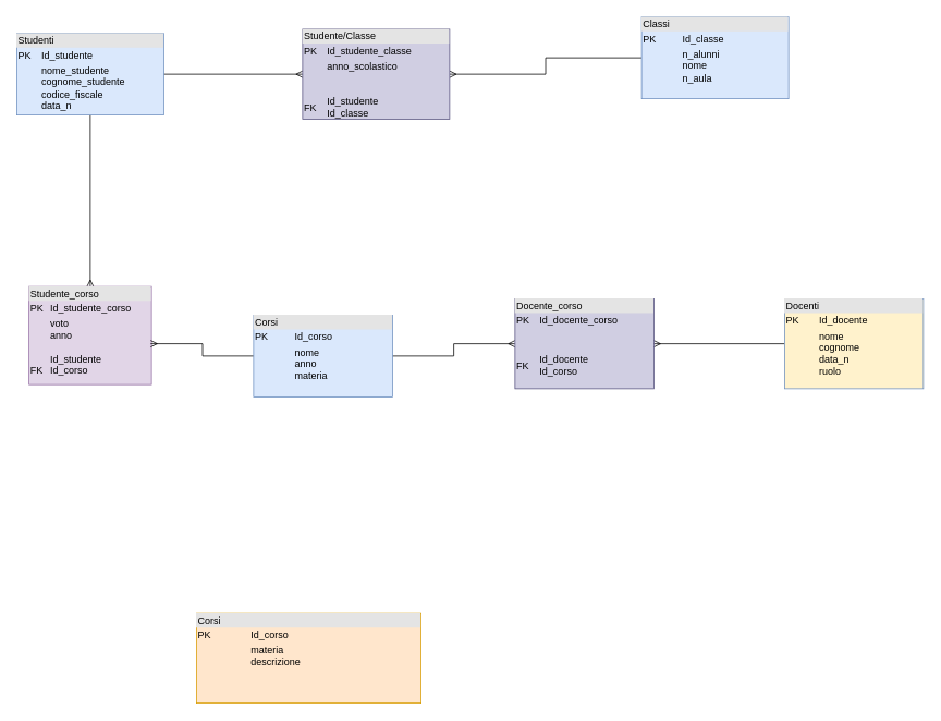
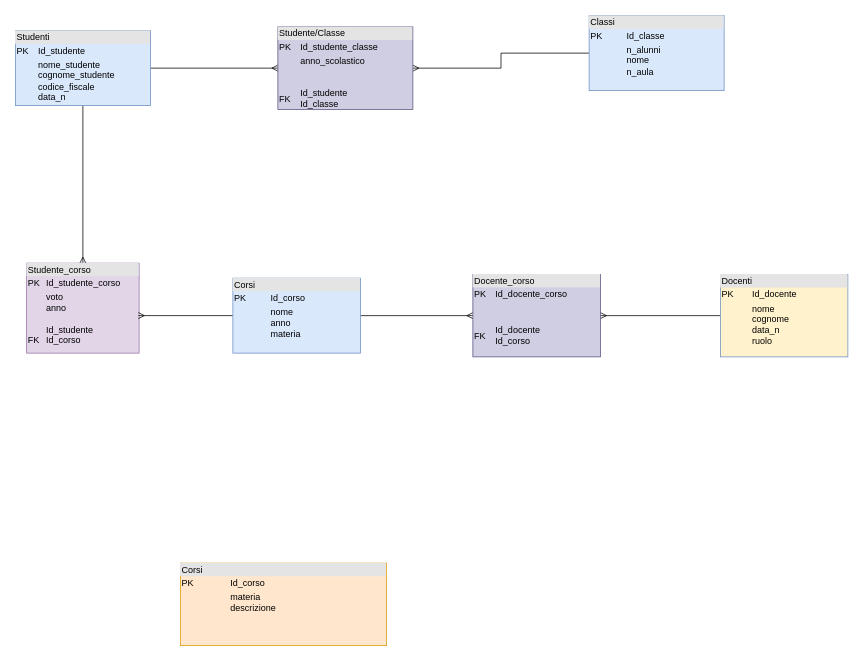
  <mxCell id="0" />
  <mxCell id="1" parent="0" />
  <mxCell id="2" style="edgeStyle=orthogonalEdgeStyle;rounded=0;orthogonalLoop=1;jettySize=auto;html=1;entryX=0;entryY=0.5;entryDx=0;entryDy=0;endArrow=ERmany;endFill=0;" edge="1" parent="1" source="4" target="8"><mxGeometry relative="1" as="geometry" /></mxCell>
  <mxCell id="3" style="edgeStyle=orthogonalEdgeStyle;rounded=0;orthogonalLoop=1;jettySize=auto;html=1;entryX=0.5;entryY=0;entryDx=0;entryDy=0;startArrow=none;startFill=0;endArrow=ERmany;endFill=0;" edge="1" parent="1" source="4" target="9"><mxGeometry relative="1" as="geometry" /></mxCell>
  <mxCell id="4" value="&lt;div style=&quot;box-sizing: border-box ; width: 100% ; background: #e4e4e4 ; padding: 2px&quot;&gt;Studenti&lt;/div&gt;&lt;table style=&quot;width: 100% ; font-size: 1em&quot; cellpadding=&quot;2&quot; cellspacing=&quot;0&quot;&gt;&lt;tbody&gt;&lt;tr&gt;&lt;td&gt;PK&lt;/td&gt;&lt;td&gt;Id_studente&lt;br&gt;&lt;/td&gt;&lt;/tr&gt;&lt;tr&gt;&lt;td&gt;&lt;br&gt;&lt;br&gt;&lt;/td&gt;&lt;td&gt;nome_studente&amp;nbsp;&lt;br&gt;cognome_studente&lt;br&gt;codice_fiscale&lt;br&gt;data_n&lt;br&gt;&lt;br&gt;&lt;br&gt;&lt;/td&gt;&lt;/tr&gt;&lt;/tbody&gt;&lt;/table&gt;" style="verticalAlign=top;align=left;overflow=fill;html=1;fillColor=#dae8fc;strokeColor=#6c8ebf;" vertex="1" parent="1"><mxGeometry x="20" y="40" width="180" height="100" as="geometry" /></mxCell>
  <mxCell id="5" style="edgeStyle=orthogonalEdgeStyle;rounded=0;orthogonalLoop=1;jettySize=auto;html=1;entryX=1;entryY=0.5;entryDx=0;entryDy=0;endArrow=ERmany;endFill=0;startArrow=none;startFill=0;" edge="1" parent="1" source="6" target="8"><mxGeometry relative="1" as="geometry" /></mxCell>
  <mxCell id="6" value="&lt;div style=&quot;box-sizing: border-box ; width: 100% ; background: #e4e4e4 ; padding: 2px&quot;&gt;Classi&lt;/div&gt;&lt;table style=&quot;width: 100% ; font-size: 1em&quot; cellpadding=&quot;2&quot; cellspacing=&quot;0&quot;&gt;&lt;tbody&gt;&lt;tr&gt;&lt;td&gt;PK&lt;/td&gt;&lt;td&gt;Id_classe&lt;br&gt;&lt;/td&gt;&lt;/tr&gt;&lt;tr&gt;&lt;td&gt;&lt;br&gt;&lt;br&gt;&lt;/td&gt;&lt;td&gt;n_alunni&lt;br&gt;nome&lt;br&gt;n_aula&lt;br&gt;&lt;br&gt;&lt;/td&gt;&lt;/tr&gt;&lt;/tbody&gt;&lt;/table&gt;" style="verticalAlign=top;align=left;overflow=fill;html=1;fillColor=#dae8fc;strokeColor=#6c8ebf;" vertex="1" parent="1"><mxGeometry x="785" y="20" width="180" height="100" as="geometry" /></mxCell>
  <mxCell id="7" value="&lt;div style=&quot;box-sizing: border-box ; width: 100% ; background: #e4e4e4 ; padding: 2px&quot;&gt;Corsi&lt;/div&gt;&lt;table style=&quot;width: 100% ; font-size: 1em&quot; cellpadding=&quot;2&quot; cellspacing=&quot;0&quot;&gt;&lt;tbody&gt;&lt;tr&gt;&lt;td&gt;PK&lt;/td&gt;&lt;td&gt;Id_corso&lt;br&gt;&lt;/td&gt;&lt;/tr&gt;&lt;tr&gt;&lt;td&gt;&lt;/td&gt;&lt;td&gt;materia&lt;br&gt;descrizione&lt;br&gt;&lt;br&gt;&lt;br&gt;&lt;br&gt;&lt;/td&gt;&lt;/tr&gt;&lt;/tbody&gt;&lt;/table&gt;" style="verticalAlign=top;align=left;overflow=fill;html=1;fillColor=#ffe6cc;strokeColor=#d79b00;" vertex="1" parent="1"><mxGeometry x="240" y="750" width="275" height="110" as="geometry" /></mxCell>
  <mxCell id="8" value="&lt;div style=&quot;box-sizing: border-box ; width: 100% ; background: #e4e4e4 ; padding: 2px&quot;&gt;Studente/Classe&lt;/div&gt;&lt;table style=&quot;width: 100% ; font-size: 1em&quot; cellpadding=&quot;2&quot; cellspacing=&quot;0&quot;&gt;&lt;tbody&gt;&lt;tr&gt;&lt;td&gt;PK&lt;/td&gt;&lt;td&gt;Id_studente_classe&lt;br&gt;&lt;/td&gt;&lt;/tr&gt;&lt;tr&gt;&lt;td&gt;FK&lt;br&gt;&lt;br&gt;&lt;/td&gt;&lt;td&gt;anno_scolastico&lt;br&gt;&lt;br&gt;&lt;br&gt;Id_studente&lt;br&gt;Id_classe&lt;br&gt;&lt;br&gt;&lt;br&gt;&lt;br&gt;&lt;br&gt;&lt;/td&gt;&lt;/tr&gt;&lt;/tbody&gt;&lt;/table&gt;" style="verticalAlign=top;align=left;overflow=fill;html=1;fillColor=#d0cee2;strokeColor=#56517e;" vertex="1" parent="1"><mxGeometry x="370" y="35" width="180" height="110" as="geometry" /></mxCell>
  <mxCell id="9" value="&lt;div style=&quot;box-sizing: border-box ; width: 100% ; background: #e4e4e4 ; padding: 2px&quot;&gt;Studente_corso&lt;/div&gt;&lt;table style=&quot;width: 100% ; font-size: 1em&quot; cellpadding=&quot;2&quot; cellspacing=&quot;0&quot;&gt;&lt;tbody&gt;&lt;tr&gt;&lt;td&gt;PK&lt;/td&gt;&lt;td&gt;Id_studente_corso&lt;br&gt;&lt;/td&gt;&lt;/tr&gt;&lt;tr&gt;&lt;td&gt;&lt;br&gt;FK&lt;/td&gt;&lt;td&gt;voto&lt;br&gt;anno&lt;br&gt;&lt;br&gt;Id_studente&lt;br&gt;Id_corso&lt;br&gt;&lt;br&gt;&lt;br&gt;&lt;br&gt;&lt;/td&gt;&lt;/tr&gt;&lt;/tbody&gt;&lt;/table&gt;" style="verticalAlign=top;align=left;overflow=fill;html=1;fillColor=#e1d5e7;strokeColor=#9673a6;" vertex="1" parent="1"><mxGeometry x="35" y="350" width="150" height="120" as="geometry" /></mxCell>
  <mxCell id="10" style="edgeStyle=orthogonalEdgeStyle;rounded=0;orthogonalLoop=1;jettySize=auto;html=1;entryX=0.993;entryY=0.583;entryDx=0;entryDy=0;entryPerimeter=0;startArrow=none;startFill=0;endArrow=ERmany;endFill=0;" edge="1" parent="1" source="12" target="9"><mxGeometry relative="1" as="geometry" /></mxCell>
  <mxCell id="11" style="edgeStyle=orthogonalEdgeStyle;rounded=0;orthogonalLoop=1;jettySize=auto;html=1;entryX=0;entryY=0.5;entryDx=0;entryDy=0;startArrow=none;startFill=0;endArrow=ERmany;endFill=0;" edge="1" parent="1" source="12" target="15"><mxGeometry relative="1" as="geometry" /></mxCell>
- <mxCell id="12" value="&lt;div style=&quot;box-sizing: border-box ; width: 100% ; background: #e4e4e4 ; padding: 2px&quot;&gt;Corsi&lt;/div&gt;&lt;table style=&quot;width: 100% ; font-size: 1em&quot; cellpadding=&quot;2&quot; cellspacing=&quot;0&quot;&gt;&lt;tbody&gt;&lt;tr&gt;&lt;td&gt;PK&lt;/td&gt;&lt;td&gt;Id_corso&lt;br&gt;&lt;/td&gt;&lt;/tr&gt;&lt;tr&gt;&lt;td&gt;&lt;/td&gt;&lt;td&gt;nome&lt;br&gt;anno&lt;br&gt;materia&lt;br&gt;&lt;br&gt;&lt;br&gt;&lt;br&gt;&lt;br&gt;&lt;/td&gt;&lt;/tr&gt;&lt;/tbody&gt;&lt;/table&gt;" style="verticalAlign=top;align=left;overflow=fill;html=1;fillColor=#dae8fc;strokeColor=#6c8ebf;" vertex="1" parent="1"><mxGeometry x="310" y="385" width="170" height="100" as="geometry" /></mxCell>
+ <mxCell id="12" value="&lt;div style=&quot;box-sizing: border-box ; width: 100% ; background: #e4e4e4 ; padding: 2px&quot;&gt;Corsi&lt;/div&gt;&lt;table style=&quot;width: 100% ; font-size: 1em&quot; cellpadding=&quot;2&quot; cellspacing=&quot;0&quot;&gt;&lt;tbody&gt;&lt;tr&gt;&lt;td&gt;PK&lt;/td&gt;&lt;td&gt;Id_corso&lt;br&gt;&lt;/td&gt;&lt;/tr&gt;&lt;tr&gt;&lt;td&gt;&lt;/td&gt;&lt;td&gt;nome&lt;br&gt;anno&lt;br&gt;materia&lt;br&gt;&lt;br&gt;&lt;br&gt;&lt;br&gt;&lt;br&gt;&lt;/td&gt;&lt;/tr&gt;&lt;/tbody&gt;&lt;/table&gt;" style="verticalAlign=top;align=left;overflow=fill;html=1;fillColor=#dae8fc;strokeColor=#6c8ebf;" vertex="1" parent="1"><mxGeometry x="310" y="370" width="170" height="100" as="geometry" /></mxCell>
  <mxCell id="13" style="edgeStyle=orthogonalEdgeStyle;rounded=0;orthogonalLoop=1;jettySize=auto;html=1;entryX=1;entryY=0.5;entryDx=0;entryDy=0;startArrow=none;startFill=0;endArrow=ERmany;endFill=0;" edge="1" parent="1" source="14" target="15"><mxGeometry relative="1" as="geometry" /></mxCell>
  <mxCell id="14" value="&lt;div style=&quot;box-sizing: border-box ; width: 100% ; background: #e4e4e4 ; padding: 2px&quot;&gt;Docenti&lt;/div&gt;&lt;table style=&quot;width: 100% ; font-size: 1em&quot; cellpadding=&quot;2&quot; cellspacing=&quot;0&quot;&gt;&lt;tbody&gt;&lt;tr&gt;&lt;td&gt;PK&lt;/td&gt;&lt;td&gt;Id_docente&lt;br&gt;&lt;/td&gt;&lt;/tr&gt;&lt;tr&gt;&lt;td&gt;&lt;/td&gt;&lt;td&gt;nome&lt;br&gt;cognome&lt;br&gt;data_n&lt;br&gt;ruolo&lt;br&gt;&lt;br&gt;&lt;br&gt;&lt;br&gt;&lt;br&gt;&lt;br&gt;&lt;/td&gt;&lt;/tr&gt;&lt;/tbody&gt;&lt;/table&gt;" style="verticalAlign=top;align=left;overflow=fill;html=1;fillColor=#fff2cc;strokeColor=#6c8ebf;" vertex="1" parent="1"><mxGeometry x="960" y="365" width="170" height="110" as="geometry" /></mxCell>
  <mxCell id="15" value="&lt;div style=&quot;box-sizing: border-box ; width: 100% ; background: #e4e4e4 ; padding: 2px&quot;&gt;Docente_corso&lt;/div&gt;&lt;table style=&quot;width: 100% ; font-size: 1em&quot; cellpadding=&quot;2&quot; cellspacing=&quot;0&quot;&gt;&lt;tbody&gt;&lt;tr&gt;&lt;td&gt;PK&lt;/td&gt;&lt;td&gt;Id_docente_corso&lt;br&gt;&lt;/td&gt;&lt;/tr&gt;&lt;tr&gt;&lt;td&gt;FK&lt;/td&gt;&lt;td&gt;&lt;br&gt;&lt;br&gt;Id_docente&lt;br&gt;Id_corso&lt;br&gt;&lt;br&gt;&lt;br&gt;&lt;/td&gt;&lt;/tr&gt;&lt;/tbody&gt;&lt;/table&gt;" style="verticalAlign=top;align=left;overflow=fill;html=1;fillColor=#d0cee2;strokeColor=#56517e;" vertex="1" parent="1"><mxGeometry x="630" y="365" width="170" height="110" as="geometry" /></mxCell>
